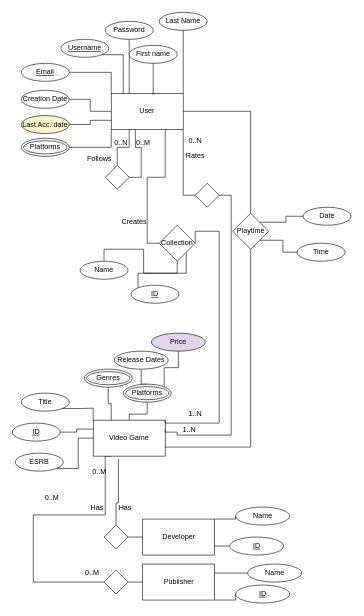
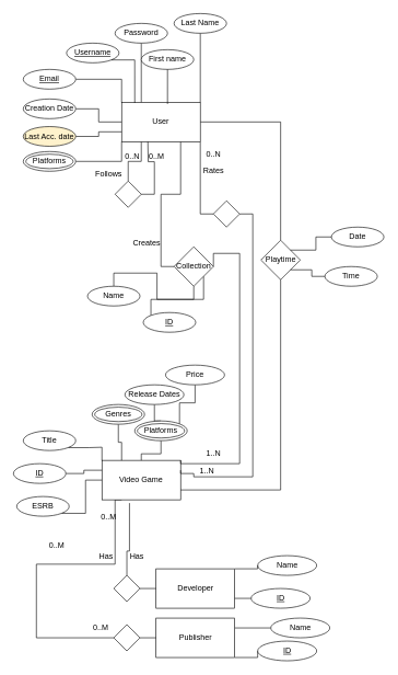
  <mxCell id="0" />
  <mxCell id="1" parent="0" />
  <mxCell id="2" style="edgeStyle=orthogonalEdgeStyle;rounded=0;orthogonalLoop=1;jettySize=auto;html=1;exitX=0.25;exitY=1;exitDx=0;exitDy=0;entryX=0.5;entryY=0;entryDx=0;entryDy=0;endArrow=none;endFill=0;" parent="1" source="6" target="59" edge="1"><mxGeometry relative="1" as="geometry" /></mxCell>
  <mxCell id="3" style="edgeStyle=orthogonalEdgeStyle;rounded=0;orthogonalLoop=1;jettySize=auto;html=1;exitX=1;exitY=1;exitDx=0;exitDy=0;entryX=0;entryY=0.5;entryDx=0;entryDy=0;endArrow=none;endFill=0;" parent="1" source="6" target="64" edge="1"><mxGeometry relative="1" as="geometry" /></mxCell>
  <mxCell id="4" style="edgeStyle=orthogonalEdgeStyle;rounded=0;orthogonalLoop=1;jettySize=auto;html=1;exitX=0.75;exitY=1;exitDx=0;exitDy=0;entryX=0;entryY=0.5;entryDx=0;entryDy=0;endArrow=none;endFill=0;" parent="1" source="6" target="73" edge="1"><mxGeometry relative="1" as="geometry" /></mxCell>
  <mxCell id="5" style="edgeStyle=orthogonalEdgeStyle;rounded=0;orthogonalLoop=1;jettySize=auto;html=1;exitX=1;exitY=0.5;exitDx=0;exitDy=0;entryX=0.5;entryY=0;entryDx=0;entryDy=0;endArrow=none;endFill=0;" parent="1" source="6" target="78" edge="1"><mxGeometry relative="1" as="geometry" /></mxCell>
  <mxCell id="6" value="User" style="rounded=0;whiteSpace=wrap;html=1;" parent="1" vertex="1"><mxGeometry x="185" y="155" width="120" height="60" as="geometry" /></mxCell>
  <mxCell id="7" value="&lt;u&gt;Username&lt;/u&gt;" style="ellipse;whiteSpace=wrap;html=1;" parent="1" vertex="1"><mxGeometry x="101" y="65" width="80" height="30" as="geometry" /></mxCell>
  <mxCell id="8" style="edgeStyle=orthogonalEdgeStyle;rounded=0;orthogonalLoop=1;jettySize=auto;html=1;exitX=0.5;exitY=1;exitDx=0;exitDy=0;entryX=0.25;entryY=0;entryDx=0;entryDy=0;endArrow=none;endFill=0;" parent="1" source="9" target="6" edge="1"><mxGeometry relative="1" as="geometry" /></mxCell>
  <mxCell id="9" value="&lt;div&gt;Password&lt;/div&gt;" style="ellipse;whiteSpace=wrap;html=1;" parent="1" vertex="1"><mxGeometry x="175" y="35" width="80" height="30" as="geometry" /></mxCell>
  <mxCell id="10" value="First name" style="ellipse;whiteSpace=wrap;html=1;" parent="1" vertex="1"><mxGeometry x="215" y="75" width="80" height="30" as="geometry" /></mxCell>
  <mxCell id="11" style="edgeStyle=orthogonalEdgeStyle;rounded=0;orthogonalLoop=1;jettySize=auto;html=1;exitX=0.5;exitY=1;exitDx=0;exitDy=0;entryX=1;entryY=0;entryDx=0;entryDy=0;curved=0;endArrow=none;endFill=0;" parent="1" source="12" target="6" edge="1"><mxGeometry relative="1" as="geometry" /></mxCell>
  <mxCell id="12" value="&lt;div&gt;Last Name&lt;/div&gt;" style="ellipse;whiteSpace=wrap;html=1;" parent="1" vertex="1"><mxGeometry x="265" y="20" width="80" height="30" as="geometry" /></mxCell>
  <mxCell id="13" style="edgeStyle=orthogonalEdgeStyle;rounded=0;orthogonalLoop=1;jettySize=auto;html=1;exitX=1;exitY=0.5;exitDx=0;exitDy=0;entryX=0;entryY=0;entryDx=0;entryDy=0;endArrow=none;endFill=0;" parent="1" source="14" target="6" edge="1"><mxGeometry relative="1" as="geometry" /></mxCell>
  <mxCell id="14" value="&lt;u&gt;Email&lt;/u&gt;" style="ellipse;whiteSpace=wrap;html=1;" parent="1" vertex="1"><mxGeometry x="35" y="105" width="80" height="30" as="geometry" /></mxCell>
  <mxCell id="15" style="edgeStyle=orthogonalEdgeStyle;rounded=0;orthogonalLoop=1;jettySize=auto;html=1;exitX=1;exitY=0.5;exitDx=0;exitDy=0;entryX=0;entryY=0.5;entryDx=0;entryDy=0;endArrow=none;endFill=0;" parent="1" source="16" target="6" edge="1"><mxGeometry relative="1" as="geometry" /></mxCell>
  <mxCell id="16" value="Creation Date" style="ellipse;whiteSpace=wrap;html=1;" parent="1" vertex="1"><mxGeometry x="35" y="150" width="80" height="30" as="geometry" /></mxCell>
  <mxCell id="17" style="edgeStyle=orthogonalEdgeStyle;rounded=0;orthogonalLoop=1;jettySize=auto;html=1;exitX=1;exitY=0.5;exitDx=0;exitDy=0;entryX=0;entryY=0.75;entryDx=0;entryDy=0;endArrow=none;endFill=0;" parent="1" source="18" target="6" edge="1"><mxGeometry relative="1" as="geometry" /></mxCell>
  <mxCell id="18" value="Last Acc. date" style="ellipse;whiteSpace=wrap;html=1;fillColor=#fff2cc;" parent="1" vertex="1"><mxGeometry x="35" y="192" width="80" height="30" as="geometry" /></mxCell>
  <mxCell id="19" style="edgeStyle=orthogonalEdgeStyle;rounded=0;orthogonalLoop=1;jettySize=auto;html=1;exitX=1;exitY=0.5;exitDx=0;exitDy=0;entryX=0;entryY=1;entryDx=0;entryDy=0;endArrow=none;endFill=0;" parent="1" source="20" target="6" edge="1"><mxGeometry relative="1" as="geometry" /></mxCell>
  <mxCell id="20" value="Platforms" style="ellipse;shape=doubleEllipse;whiteSpace=wrap;html=1;" parent="1" vertex="1"><mxGeometry x="35" y="230" width="80" height="30" as="geometry" /></mxCell>
  <mxCell id="21" style="edgeStyle=orthogonalEdgeStyle;rounded=0;orthogonalLoop=1;jettySize=auto;html=1;exitX=1;exitY=1;exitDx=0;exitDy=0;entryX=0.167;entryY=0.017;entryDx=0;entryDy=0;entryPerimeter=0;endArrow=none;endFill=0;" parent="1" source="7" target="6" edge="1"><mxGeometry relative="1" as="geometry" /></mxCell>
  <mxCell id="22" style="edgeStyle=orthogonalEdgeStyle;rounded=0;orthogonalLoop=1;jettySize=auto;html=1;exitX=0.5;exitY=1;exitDx=0;exitDy=0;endArrow=none;endFill=0;entryX=0.583;entryY=0.044;entryDx=0;entryDy=0;entryPerimeter=0;" parent="1" source="10" target="6" edge="1"><mxGeometry relative="1" as="geometry"><mxPoint x="235" y="155" as="targetPoint" /></mxGeometry></mxCell>
  <mxCell id="23" style="edgeStyle=orthogonalEdgeStyle;rounded=0;orthogonalLoop=1;jettySize=auto;html=1;exitX=0.25;exitY=1;exitDx=0;exitDy=0;entryX=0;entryY=0.5;entryDx=0;entryDy=0;endArrow=none;endFill=0;" parent="1" source="25" target="53" edge="1"><mxGeometry relative="1" as="geometry"><Array as="points"><mxPoint x="175" y="858" /><mxPoint x="55" y="858" /><mxPoint x="55" y="970" /></Array></mxGeometry></mxCell>
  <mxCell id="24" style="edgeStyle=orthogonalEdgeStyle;rounded=0;orthogonalLoop=1;jettySize=auto;html=1;exitX=1.14;exitY=-0.2;exitDx=0;exitDy=0;entryX=0.5;entryY=0;entryDx=0;entryDy=0;endArrow=none;endFill=0;exitPerimeter=0;" parent="1" source="67" target="51" edge="1"><mxGeometry relative="1" as="geometry" /></mxCell>
  <mxCell id="25" value="Video Game" style="rounded=0;whiteSpace=wrap;html=1;" parent="1" vertex="1"><mxGeometry x="155" y="700" width="120" height="60" as="geometry" /></mxCell>
  <mxCell id="26" style="edgeStyle=orthogonalEdgeStyle;rounded=0;orthogonalLoop=1;jettySize=auto;html=1;exitX=1;exitY=1;exitDx=0;exitDy=0;entryX=0;entryY=0;entryDx=0;entryDy=0;endArrow=none;endFill=0;" parent="1" source="27" target="25" edge="1"><mxGeometry relative="1" as="geometry" /></mxCell>
  <mxCell id="27" value="Title" style="ellipse;whiteSpace=wrap;html=1;" parent="1" vertex="1"><mxGeometry x="35" y="655" width="80" height="30" as="geometry" /></mxCell>
  <mxCell id="28" style="edgeStyle=orthogonalEdgeStyle;rounded=0;orthogonalLoop=1;jettySize=auto;html=1;exitX=0.5;exitY=1;exitDx=0;exitDy=0;entryX=0.25;entryY=0;entryDx=0;entryDy=0;endArrow=none;endFill=0;" parent="1" source="29" target="25" edge="1"><mxGeometry relative="1" as="geometry" /></mxCell>
  <mxCell id="29" value="Genres" style="ellipse;shape=doubleEllipse;whiteSpace=wrap;html=1;" parent="1" vertex="1"><mxGeometry x="140" y="615" width="80" height="30" as="geometry" /></mxCell>
  <mxCell id="30" style="edgeStyle=orthogonalEdgeStyle;rounded=0;orthogonalLoop=1;jettySize=auto;html=1;exitX=1;exitY=0;exitDx=0;exitDy=0;entryX=0.5;entryY=1;entryDx=0;entryDy=0;endArrow=none;endFill=0;" parent="1" source="33" target="35" edge="1"><mxGeometry relative="1" as="geometry" /></mxCell>
  <mxCell id="31" style="edgeStyle=orthogonalEdgeStyle;rounded=0;orthogonalLoop=1;jettySize=auto;html=1;exitX=0.5;exitY=1;exitDx=0;exitDy=0;entryX=0.5;entryY=0;entryDx=0;entryDy=0;endArrow=none;endFill=0;" parent="1" source="33" target="25" edge="1"><mxGeometry relative="1" as="geometry" /></mxCell>
  <mxCell id="32" style="edgeStyle=orthogonalEdgeStyle;rounded=0;orthogonalLoop=1;jettySize=auto;html=1;exitX=0.5;exitY=0;exitDx=0;exitDy=0;entryX=0.5;entryY=1;entryDx=0;entryDy=0;endArrow=none;endFill=0;" parent="1" source="33" target="43" edge="1"><mxGeometry relative="1" as="geometry" /></mxCell>
  <mxCell id="33" value="Platforms" style="ellipse;shape=doubleEllipse;whiteSpace=wrap;html=1;" parent="1" vertex="1"><mxGeometry x="205" y="640" width="80" height="30" as="geometry" /></mxCell>
  <mxCell id="34" value="Name" style="ellipse;whiteSpace=wrap;html=1;" parent="1" vertex="1"><mxGeometry x="392.5" y="845" width="90" height="30" as="geometry" /></mxCell>
- <mxCell id="35" value="&lt;div&gt;Price&lt;/div&gt;" style="ellipse;whiteSpace=wrap;html=1;fillColor=#e1d5e7;" parent="1" vertex="1"><mxGeometry x="252" y="555" width="90" height="30" as="geometry" /></mxCell>
+ <mxCell id="35" value="&lt;div&gt;Price&lt;/div&gt;" style="ellipse;whiteSpace=wrap;html=1;" parent="1" vertex="1"><mxGeometry x="252" y="555" width="90" height="30" as="geometry" /></mxCell>
  <mxCell id="36" style="edgeStyle=orthogonalEdgeStyle;rounded=0;orthogonalLoop=1;jettySize=auto;html=1;exitX=1;exitY=1;exitDx=0;exitDy=0;entryX=0;entryY=0.5;entryDx=0;entryDy=0;endArrow=none;endFill=0;" parent="1" source="37" target="25" edge="1"><mxGeometry relative="1" as="geometry" /></mxCell>
  <mxCell id="37" value="ESRB" style="ellipse;whiteSpace=wrap;html=1;" parent="1" vertex="1"><mxGeometry x="25" y="755" width="80" height="30" as="geometry" /></mxCell>
  <mxCell id="38" style="edgeStyle=orthogonalEdgeStyle;rounded=0;orthogonalLoop=1;jettySize=auto;html=1;exitX=1;exitY=0;exitDx=0;exitDy=0;entryX=0;entryY=0.5;entryDx=0;entryDy=0;endArrow=none;endFill=0;" parent="1" source="39" target="34" edge="1"><mxGeometry relative="1" as="geometry" /></mxCell>
  <mxCell id="39" value="Developer" style="rounded=0;whiteSpace=wrap;html=1;" parent="1" vertex="1"><mxGeometry x="237.5" y="865" width="120" height="60" as="geometry" /></mxCell>
  <mxCell id="40" style="edgeStyle=orthogonalEdgeStyle;rounded=0;orthogonalLoop=1;jettySize=auto;html=1;exitX=1;exitY=0.25;exitDx=0;exitDy=0;entryX=0;entryY=0.5;entryDx=0;entryDy=0;endArrow=none;endFill=0;" parent="1" source="42" target="48" edge="1"><mxGeometry relative="1" as="geometry" /></mxCell>
  <mxCell id="41" style="edgeStyle=orthogonalEdgeStyle;rounded=0;orthogonalLoop=1;jettySize=auto;html=1;exitX=1;exitY=1;exitDx=0;exitDy=0;entryX=0;entryY=0.5;entryDx=0;entryDy=0;endArrow=none;endFill=0;" parent="1" source="42" target="49" edge="1"><mxGeometry relative="1" as="geometry" /></mxCell>
  <mxCell id="42" value="Publisher" style="rounded=0;whiteSpace=wrap;html=1;" parent="1" vertex="1"><mxGeometry x="237.5" y="940" width="120" height="60" as="geometry" /></mxCell>
  <mxCell id="43" value="Release Dates" style="ellipse;whiteSpace=wrap;html=1;" parent="1" vertex="1"><mxGeometry x="190" y="585" width="90" height="30" as="geometry" /></mxCell>
  <mxCell id="44" style="edgeStyle=orthogonalEdgeStyle;rounded=0;orthogonalLoop=1;jettySize=auto;html=1;exitX=1;exitY=0.5;exitDx=0;exitDy=0;entryX=0;entryY=0.25;entryDx=0;entryDy=0;endArrow=none;endFill=0;" parent="1" source="45" target="25" edge="1"><mxGeometry relative="1" as="geometry" /></mxCell>
  <mxCell id="45" value="&lt;u&gt;ID&lt;/u&gt;" style="ellipse;whiteSpace=wrap;html=1;" parent="1" vertex="1"><mxGeometry x="20" y="705" width="80" height="30" as="geometry" /></mxCell>
  <mxCell id="46" style="edgeStyle=orthogonalEdgeStyle;rounded=0;orthogonalLoop=1;jettySize=auto;html=1;exitX=0;exitY=0.5;exitDx=0;exitDy=0;entryX=1;entryY=0.75;entryDx=0;entryDy=0;endArrow=none;endFill=0;" parent="1" source="47" target="39" edge="1"><mxGeometry relative="1" as="geometry" /></mxCell>
  <mxCell id="47" value="&lt;u&gt;ID&lt;/u&gt;" style="ellipse;whiteSpace=wrap;html=1;" parent="1" vertex="1"><mxGeometry x="382.5" y="895" width="90" height="30" as="geometry" /></mxCell>
  <mxCell id="48" value="Name" style="ellipse;whiteSpace=wrap;html=1;" parent="1" vertex="1"><mxGeometry x="412.5" y="940" width="90" height="30" as="geometry" /></mxCell>
  <mxCell id="49" value="&lt;u&gt;ID&lt;/u&gt;" style="ellipse;whiteSpace=wrap;html=1;" parent="1" vertex="1"><mxGeometry x="392.5" y="975" width="90" height="30" as="geometry" /></mxCell>
  <mxCell id="50" style="edgeStyle=orthogonalEdgeStyle;rounded=0;orthogonalLoop=1;jettySize=auto;html=1;exitX=1;exitY=0.5;exitDx=0;exitDy=0;entryX=0;entryY=0.5;entryDx=0;entryDy=0;endArrow=none;endFill=0;" parent="1" source="51" target="39" edge="1"><mxGeometry relative="1" as="geometry" /></mxCell>
  <mxCell id="51" value="" style="rhombus;whiteSpace=wrap;html=1;" parent="1" vertex="1"><mxGeometry x="173" y="875" width="40" height="40" as="geometry" /></mxCell>
  <mxCell id="52" style="edgeStyle=orthogonalEdgeStyle;rounded=0;orthogonalLoop=1;jettySize=auto;html=1;exitX=1;exitY=0.5;exitDx=0;exitDy=0;entryX=0;entryY=0.5;entryDx=0;entryDy=0;endArrow=none;endFill=0;" parent="1" source="53" target="42" edge="1"><mxGeometry relative="1" as="geometry" /></mxCell>
  <mxCell id="53" value="" style="rhombus;whiteSpace=wrap;html=1;" parent="1" vertex="1"><mxGeometry x="173" y="950" width="40" height="40" as="geometry" /></mxCell>
  <mxCell id="54" value="Has" style="text;html=1;align=center;verticalAlign=middle;resizable=0;points=[];autosize=1;strokeColor=none;fillColor=none;" parent="1" vertex="1"><mxGeometry x="187.5" y="832" width="40" height="30" as="geometry" /></mxCell>
  <mxCell id="55" value="Has" style="text;html=1;align=center;verticalAlign=middle;resizable=0;points=[];autosize=1;strokeColor=none;fillColor=none;" parent="1" vertex="1"><mxGeometry x="141" y="832" width="40" height="30" as="geometry" /></mxCell>
  <mxCell id="56" value="1..N" style="text;html=1;align=center;verticalAlign=middle;resizable=0;points=[];autosize=1;strokeColor=none;fillColor=none;" parent="1" vertex="1"><mxGeometry x="305" y="675" width="40" height="30" as="geometry" /></mxCell>
  <mxCell id="57" value="1..N" style="text;html=1;align=center;verticalAlign=middle;resizable=0;points=[];autosize=1;strokeColor=none;fillColor=none;" parent="1" vertex="1"><mxGeometry x="295" y="702" width="40" height="30" as="geometry" /></mxCell>
  <mxCell id="58" style="edgeStyle=orthogonalEdgeStyle;rounded=0;orthogonalLoop=1;jettySize=auto;html=1;exitX=1;exitY=0.5;exitDx=0;exitDy=0;endArrow=none;endFill=0;" parent="1" source="59" edge="1"><mxGeometry relative="1" as="geometry"><mxPoint x="225" y="215" as="targetPoint" /></mxGeometry></mxCell>
  <mxCell id="59" value="" style="rhombus;whiteSpace=wrap;html=1;" parent="1" vertex="1"><mxGeometry x="175" y="275" width="40" height="40" as="geometry" /></mxCell>
  <mxCell id="60" value="Follows" style="text;html=1;align=center;verticalAlign=middle;resizable=0;points=[];autosize=1;strokeColor=none;fillColor=none;" parent="1" vertex="1"><mxGeometry x="135" y="250" width="60" height="30" as="geometry" /></mxCell>
  <mxCell id="61" value="0..M" style="text;html=1;align=center;verticalAlign=middle;resizable=0;points=[];autosize=1;strokeColor=none;fillColor=none;" parent="1" vertex="1"><mxGeometry x="213" y="222" width="50" height="30" as="geometry" /></mxCell>
  <mxCell id="62" value="0..N" style="text;html=1;align=center;verticalAlign=middle;resizable=0;points=[];autosize=1;strokeColor=none;fillColor=none;" parent="1" vertex="1"><mxGeometry x="181" y="222" width="40" height="30" as="geometry" /></mxCell>
  <mxCell id="63" style="edgeStyle=orthogonalEdgeStyle;rounded=0;orthogonalLoop=1;jettySize=auto;html=1;exitX=1;exitY=0.5;exitDx=0;exitDy=0;entryX=1;entryY=0.25;entryDx=0;entryDy=0;endArrow=none;endFill=0;" parent="1" source="64" target="25" edge="1"><mxGeometry relative="1" as="geometry"><Array as="points"><mxPoint x="385" y="325" /><mxPoint x="385" y="725" /><mxPoint x="295" y="725" /><mxPoint x="295" y="720" /></Array></mxGeometry></mxCell>
  <mxCell id="64" value="" style="rhombus;whiteSpace=wrap;html=1;" parent="1" vertex="1"><mxGeometry x="325" y="305" width="40" height="40" as="geometry" /></mxCell>
  <mxCell id="65" value="Rates" style="text;html=1;align=center;verticalAlign=middle;resizable=0;points=[];autosize=1;strokeColor=none;fillColor=none;" parent="1" vertex="1"><mxGeometry x="300" y="245" width="50" height="30" as="geometry" /></mxCell>
  <mxCell id="66" value="0..N" style="text;html=1;align=center;verticalAlign=middle;resizable=0;points=[];autosize=1;strokeColor=none;fillColor=none;" parent="1" vertex="1"><mxGeometry x="305" y="220" width="40" height="30" as="geometry" /></mxCell>
  <mxCell id="67" value="0..M" style="text;html=1;align=center;verticalAlign=middle;resizable=0;points=[];autosize=1;strokeColor=none;fillColor=none;" parent="1" vertex="1"><mxGeometry x="140" y="771" width="50" height="30" as="geometry" /></mxCell>
  <mxCell id="68" value="0..M" style="text;html=1;align=center;verticalAlign=middle;resizable=0;points=[];autosize=1;strokeColor=none;fillColor=none;" parent="1" vertex="1"><mxGeometry x="60.5" y="815" width="50" height="30" as="geometry" /></mxCell>
  <mxCell id="69" value="0..M" style="text;html=1;align=center;verticalAlign=middle;resizable=0;points=[];autosize=1;strokeColor=none;fillColor=none;" parent="1" vertex="1"><mxGeometry x="127.5" y="940" width="50" height="30" as="geometry" /></mxCell>
  <mxCell id="70" style="edgeStyle=orthogonalEdgeStyle;rounded=0;orthogonalLoop=1;jettySize=auto;html=1;exitX=1;exitY=0.5;exitDx=0;exitDy=0;entryX=1;entryY=0;entryDx=0;entryDy=0;endArrow=none;endFill=0;" parent="1" source="73" target="25" edge="1"><mxGeometry relative="1" as="geometry"><Array as="points"><mxPoint x="365" y="385" /><mxPoint x="365" y="705" /></Array></mxGeometry></mxCell>
  <mxCell id="71" style="edgeStyle=orthogonalEdgeStyle;rounded=0;orthogonalLoop=1;jettySize=auto;html=1;exitX=0.5;exitY=1;exitDx=0;exitDy=0;entryX=0.5;entryY=0;entryDx=0;entryDy=0;endArrow=none;endFill=0;" parent="1" source="73" target="74" edge="1"><mxGeometry relative="1" as="geometry" /></mxCell>
  <mxCell id="72" style="edgeStyle=orthogonalEdgeStyle;rounded=0;orthogonalLoop=1;jettySize=auto;html=1;exitX=1;exitY=1;exitDx=0;exitDy=0;entryX=0;entryY=0;entryDx=0;entryDy=0;endArrow=none;endFill=0;" parent="1" source="73" target="75" edge="1"><mxGeometry relative="1" as="geometry" /></mxCell>
  <mxCell id="73" value="Collection" style="rhombus;whiteSpace=wrap;html=1;" parent="1" vertex="1"><mxGeometry x="265" y="375" width="60" height="60" as="geometry" /></mxCell>
  <mxCell id="74" value="Name" style="ellipse;whiteSpace=wrap;html=1;" parent="1" vertex="1"><mxGeometry x="133" y="435" width="80" height="30" as="geometry" /></mxCell>
  <mxCell id="75" value="&lt;u&gt;ID&lt;/u&gt;" style="ellipse;whiteSpace=wrap;html=1;" parent="1" vertex="1"><mxGeometry x="218" y="475" width="80" height="30" as="geometry" /></mxCell>
  <mxCell id="76" value="Creates" style="text;html=1;align=center;verticalAlign=middle;resizable=0;points=[];autosize=1;strokeColor=none;fillColor=none;" parent="1" vertex="1"><mxGeometry x="188" y="355" width="70" height="30" as="geometry" /></mxCell>
  <mxCell id="77" style="edgeStyle=orthogonalEdgeStyle;rounded=0;orthogonalLoop=1;jettySize=auto;html=1;exitX=0.5;exitY=1;exitDx=0;exitDy=0;entryX=1;entryY=0.75;entryDx=0;entryDy=0;endArrow=none;endFill=0;" parent="1" source="78" target="25" edge="1"><mxGeometry relative="1" as="geometry" /></mxCell>
- <mxCell id="78" value="Playtime" style="rhombus;whiteSpace=wrap;html=1;" parent="1" vertex="1"><mxGeometry x="387.5" y="355" width="60" height="60" as="geometry" /></mxCell>
+ <mxCell id="78" value="Playtime" style="rhombus;whiteSpace=wrap;html=1;" parent="1" vertex="1"><mxGeometry x="397.5" y="365" width="60" height="60" as="geometry" /></mxCell>
  <mxCell id="79" style="edgeStyle=orthogonalEdgeStyle;rounded=0;orthogonalLoop=1;jettySize=auto;html=1;exitX=0;exitY=0.5;exitDx=0;exitDy=0;entryX=1;entryY=0;entryDx=0;entryDy=0;endArrow=none;endFill=0;" parent="1" source="80" target="78" edge="1"><mxGeometry relative="1" as="geometry" /></mxCell>
  <mxCell id="80" value="Date" style="ellipse;whiteSpace=wrap;html=1;" parent="1" vertex="1"><mxGeometry x="505" y="345" width="80" height="30" as="geometry" /></mxCell>
  <mxCell id="81" style="edgeStyle=orthogonalEdgeStyle;rounded=0;orthogonalLoop=1;jettySize=auto;html=1;exitX=0;exitY=0.5;exitDx=0;exitDy=0;entryX=1;entryY=1;entryDx=0;entryDy=0;endArrow=none;endFill=0;" parent="1" source="82" target="78" edge="1"><mxGeometry relative="1" as="geometry" /></mxCell>
  <mxCell id="82" value="Time" style="ellipse;whiteSpace=wrap;html=1;" parent="1" vertex="1"><mxGeometry x="495" y="405" width="80" height="30" as="geometry" /></mxCell>
